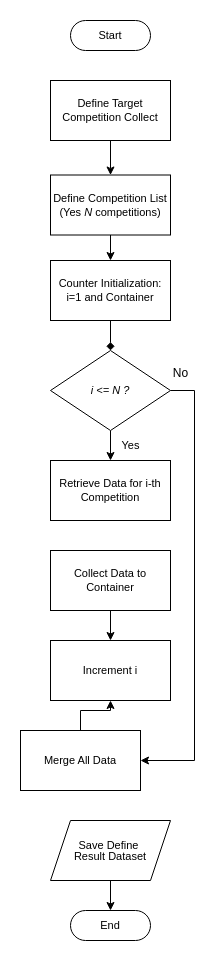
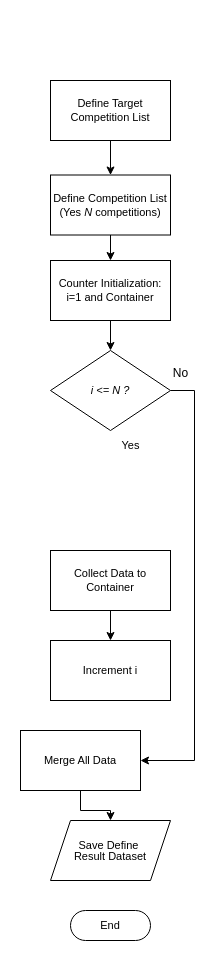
  <mxCell id="0" />
  <mxCell id="1" parent="0" />
  <mxCell id="2" value="" style="edgeStyle=orthogonalEdgeStyle;rounded=0;orthogonalLoop=1;jettySize=auto;html=1;fontSize=11;" parent="1" source="3" target="5" edge="1"><mxGeometry relative="1" as="geometry" /></mxCell>
- <mxCell id="3" value="Define Target Competition Collect" style="rounded=0;whiteSpace=wrap;html=1;fontSize=11;" parent="1" vertex="1"><mxGeometry x="50" y="80" width="120" height="60" as="geometry" /></mxCell>
+ <mxCell id="3" value="Define Target Competition List" style="rounded=0;whiteSpace=wrap;html=1;fontSize=11;" parent="1" vertex="1"><mxGeometry x="50" y="80" width="120" height="60" as="geometry" /></mxCell>
  <mxCell id="4" value="" style="edgeStyle=orthogonalEdgeStyle;rounded=0;orthogonalLoop=1;jettySize=auto;html=1;fontSize=11;" parent="1" source="5" target="8" edge="1"><mxGeometry relative="1" as="geometry" /></mxCell>
  <mxCell id="5" value="Define Competition List (Yes &lt;i&gt;N &lt;/i&gt;competitions)" style="rounded=0;whiteSpace=wrap;html=1;fontSize=11;" parent="1" vertex="1"><mxGeometry x="50" y="174.5" width="120" height="60" as="geometry" /></mxCell>
- <mxCell id="6" value="Start" style="html=1;dashed=0;whiteSpace=wrap;shape=mxgraph.dfd.start;fontSize=11;" parent="1" vertex="1"><mxGeometry x="70" y="20" width="80" height="30" as="geometry" /></mxCell>
- <mxCell id="7" value="" style="edgeStyle=orthogonalEdgeStyle;rounded=0;orthogonalLoop=1;jettySize=auto;html=1;fontSize=11;endArrow=diamond;" parent="1" source="8" target="11" edge="1"><mxGeometry relative="1" as="geometry" /></mxCell>
+ <mxCell id="7" value="" style="edgeStyle=orthogonalEdgeStyle;rounded=0;orthogonalLoop=1;jettySize=auto;html=1;fontSize=11;" parent="1" source="8" target="11" edge="1"><mxGeometry relative="1" as="geometry" /></mxCell>
  <mxCell id="8" value="Counter Initialization: i=1 and Container" style="rounded=0;whiteSpace=wrap;html=1;fontSize=11;" parent="1" vertex="1"><mxGeometry x="50" y="260" width="120" height="60" as="geometry" /></mxCell>
  <mxCell id="9" style="edgeStyle=orthogonalEdgeStyle;rounded=0;orthogonalLoop=1;jettySize=auto;html=1;entryX=1;entryY=0.5;entryDx=0;entryDy=0;fontSize=11;" parent="1" source="11" target="18" edge="1"><mxGeometry relative="1" as="geometry"><Array as="points"><mxPoint x="194" y="390" /><mxPoint x="194" y="760" /></Array></mxGeometry></mxCell>
- <mxCell id="10" style="edgeStyle=orthogonalEdgeStyle;rounded=0;orthogonalLoop=1;jettySize=auto;html=1;entryX=0.5;entryY=0;entryDx=0;entryDy=0;" edge="1" parent="1" source="11" target="12"><mxGeometry relative="1" as="geometry" /></mxCell>
  <mxCell id="11" value="&lt;i&gt;i &amp;lt;= N ?&lt;/i&gt;" style="rhombus;whiteSpace=wrap;html=1;fontSize=11;" parent="1" vertex="1"><mxGeometry x="50" y="350" width="120" height="80" as="geometry" /></mxCell>
- <mxCell id="12" value="Retrieve Data for i-th Competition" style="rounded=0;whiteSpace=wrap;html=1;fontSize=11;" parent="1" vertex="1"><mxGeometry x="50" y="460" width="120" height="60" as="geometry" /></mxCell>
  <mxCell id="13" value="" style="edgeStyle=orthogonalEdgeStyle;rounded=0;orthogonalLoop=1;jettySize=auto;html=1;fontSize=11;" parent="1" source="14" target="15" edge="1"><mxGeometry relative="1" as="geometry" /></mxCell>
  <mxCell id="14" value="&lt;p&gt;Collect Data to Container&lt;/p&gt;" style="rounded=0;whiteSpace=wrap;html=1;fontSize=11;" parent="1" vertex="1"><mxGeometry x="50" y="550" width="120" height="60" as="geometry" /></mxCell>
  <mxCell id="15" value="Increment i" style="rounded=0;whiteSpace=wrap;html=1;fontSize=11;" parent="1" vertex="1"><mxGeometry x="50" y="640" width="120" height="60" as="geometry" /></mxCell>
  <mxCell id="16" value="Yes" style="text;html=1;align=center;verticalAlign=middle;resizable=0;points=[];autosize=1;strokeColor=none;fillColor=none;fontSize=11;" parent="1" vertex="1"><mxGeometry x="110" y="430" width="40" height="30" as="geometry" /></mxCell>
- <mxCell id="17" value="" style="edgeStyle=orthogonalEdgeStyle;rounded=0;orthogonalLoop=1;jettySize=auto;html=1;" parent="1" source="18" target="15" edge="1"><mxGeometry relative="1" as="geometry" /></mxCell>
+ <mxCell id="17" value="" style="edgeStyle=orthogonalEdgeStyle;rounded=0;orthogonalLoop=1;jettySize=auto;html=1;" parent="1" source="18" target="20" edge="1"><mxGeometry relative="1" as="geometry" /></mxCell>
  <mxCell id="18" value="&lt;p&gt;Merge All Data&lt;/p&gt;" style="rounded=0;whiteSpace=wrap;html=1;fontSize=11;" parent="1" vertex="1"><mxGeometry x="20" y="730" width="120" height="60" as="geometry" /></mxCell>
- <mxCell id="19" value="" style="edgeStyle=orthogonalEdgeStyle;rounded=0;orthogonalLoop=1;jettySize=auto;html=1;" parent="1" source="20" target="21" edge="1"><mxGeometry relative="1" as="geometry" /></mxCell>
  <mxCell id="20" value="&lt;div style=&quot;line-height: 0%;&quot;&gt;&lt;p&gt;Save&amp;nbsp;&lt;span style=&quot;background-color: transparent; color: light-dark(rgb(0, 0, 0), rgb(255, 255, 255));&quot;&gt;Define&amp;nbsp;&lt;/span&gt;&lt;/p&gt;&lt;p&gt;&lt;span style=&quot;background-color: transparent; color: light-dark(rgb(0, 0, 0), rgb(255, 255, 255));&quot;&gt;Result Dataset&lt;/span&gt;&lt;/p&gt;&lt;/div&gt;" style="shape=parallelogram;perimeter=parallelogramPerimeter;whiteSpace=wrap;html=1;fixedSize=1;fontSize=11;" parent="1" vertex="1"><mxGeometry x="50" y="820" width="120" height="60" as="geometry" /></mxCell>
  <mxCell id="21" value="End" style="html=1;dashed=0;whiteSpace=wrap;shape=mxgraph.dfd.start;fontSize=11;" parent="1" vertex="1"><mxGeometry x="70" y="910" width="80" height="30" as="geometry" /></mxCell>
  <mxCell id="22" value="No" style="text;html=1;align=center;verticalAlign=middle;resizable=0;points=[];autosize=1;strokeColor=none;fillColor=none;" parent="1" vertex="1"><mxGeometry x="160" y="358" width="40" height="30" as="geometry" /></mxCell>
